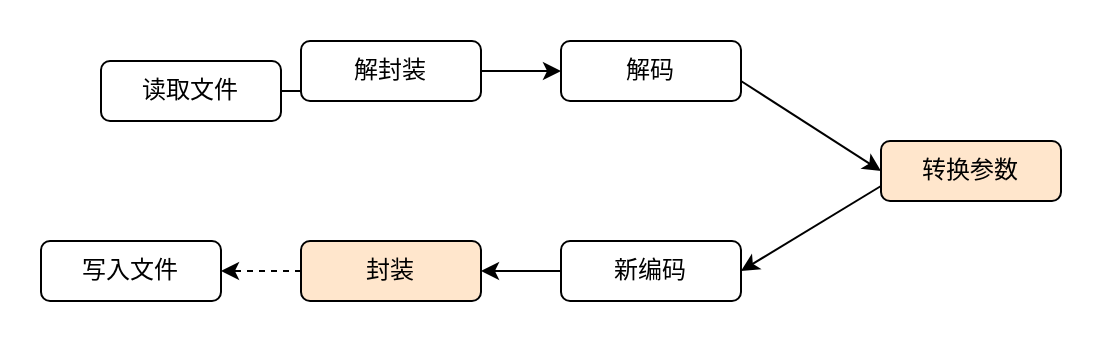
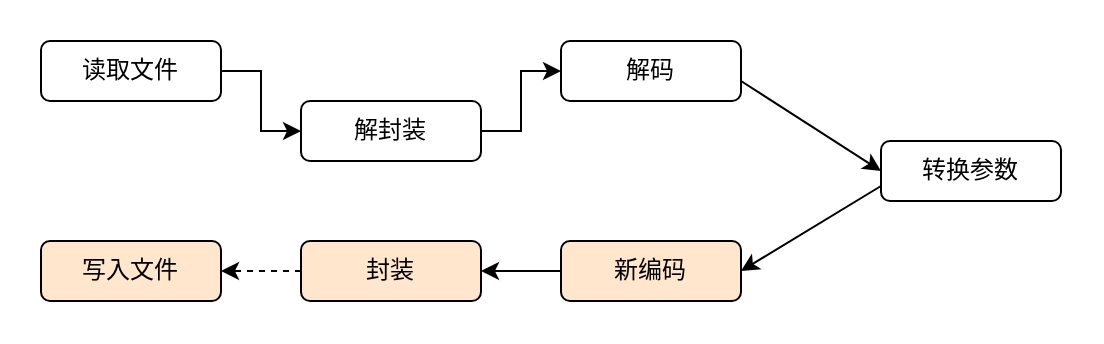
  <mxCell id="0" />
  <mxCell id="1" parent="0" />
  <mxCell id="2" value="" style="edgeStyle=orthogonalEdgeStyle;rounded=0;orthogonalLoop=1;jettySize=auto;html=1;" edge="1" parent="1" source="3" target="5"><mxGeometry relative="1" as="geometry" /></mxCell>
- <mxCell id="3" value="读取文件" style="rounded=1;whiteSpace=wrap;html=1;" vertex="1" parent="1"><mxGeometry x="50" y="30" width="90" height="30" as="geometry" /></mxCell>
+ <mxCell id="3" value="读取文件" style="rounded=1;whiteSpace=wrap;html=1;" vertex="1" parent="1"><mxGeometry x="20" y="20" width="90" height="30" as="geometry" /></mxCell>
  <mxCell id="4" value="" style="edgeStyle=orthogonalEdgeStyle;rounded=0;orthogonalLoop=1;jettySize=auto;html=1;" edge="1" parent="1" source="5" target="6"><mxGeometry relative="1" as="geometry" /></mxCell>
- <mxCell id="5" value="解封装" style="rounded=1;whiteSpace=wrap;html=1;" vertex="1" parent="1"><mxGeometry x="150" y="20" width="90" height="30" as="geometry" /></mxCell>
+ <mxCell id="5" value="解封装" style="rounded=1;whiteSpace=wrap;html=1;" vertex="1" parent="1"><mxGeometry x="150" y="50" width="90" height="30" as="geometry" /></mxCell>
  <mxCell id="6" value="解码" style="rounded=1;whiteSpace=wrap;html=1;" vertex="1" parent="1"><mxGeometry x="280" y="20" width="90" height="30" as="geometry" /></mxCell>
- <mxCell id="7" value="转换参数" style="rounded=1;whiteSpace=wrap;html=1;fillColor=#ffe6cc;" vertex="1" parent="1"><mxGeometry x="440" y="70" width="90" height="30" as="geometry" /></mxCell>
+ <mxCell id="7" value="转换参数" style="rounded=1;whiteSpace=wrap;html=1;" vertex="1" parent="1"><mxGeometry x="440" y="70" width="90" height="30" as="geometry" /></mxCell>
  <mxCell id="8" value="" style="edgeStyle=orthogonalEdgeStyle;rounded=0;orthogonalLoop=1;jettySize=auto;html=1;" edge="1" parent="1" source="9" target="11"><mxGeometry relative="1" as="geometry" /></mxCell>
- <mxCell id="9" value="新编码" style="rounded=1;whiteSpace=wrap;html=1;" vertex="1" parent="1"><mxGeometry x="280" y="120" width="90" height="30" as="geometry" /></mxCell>
+ <mxCell id="9" value="新编码" style="rounded=1;whiteSpace=wrap;html=1;fillColor=#ffe6cc;" vertex="1" parent="1"><mxGeometry x="280" y="120" width="90" height="30" as="geometry" /></mxCell>
  <mxCell id="10" value="" style="edgeStyle=orthogonalEdgeStyle;rounded=0;orthogonalLoop=1;jettySize=auto;html=1;dashed=1;" edge="1" parent="1" source="11" target="12"><mxGeometry relative="1" as="geometry" /></mxCell>
  <mxCell id="11" value="封装" style="rounded=1;whiteSpace=wrap;html=1;fillColor=#ffe6cc;" vertex="1" parent="1"><mxGeometry x="150" y="120" width="90" height="30" as="geometry" /></mxCell>
- <mxCell id="12" value="写入文件" style="rounded=1;whiteSpace=wrap;html=1;" vertex="1" parent="1"><mxGeometry x="20" y="120" width="90" height="30" as="geometry" /></mxCell>
+ <mxCell id="12" value="写入文件" style="rounded=1;whiteSpace=wrap;html=1;fillColor=#ffe6cc;" vertex="1" parent="1"><mxGeometry x="20" y="120" width="90" height="30" as="geometry" /></mxCell>
  <mxCell id="13" value="" style="endArrow=classic;html=1;rounded=0;entryX=0;entryY=0.5;entryDx=0;entryDy=0;" edge="1" parent="1" target="7"><mxGeometry width="50" height="50" relative="1" as="geometry"><mxPoint x="370" y="40" as="sourcePoint" /><mxPoint x="420" y="-10" as="targetPoint" /></mxGeometry></mxCell>
  <mxCell id="14" value="" style="endArrow=classic;html=1;rounded=0;exitX=0;exitY=0.75;exitDx=0;exitDy=0;entryX=1;entryY=0.5;entryDx=0;entryDy=0;" edge="1" parent="1" source="7" target="9"><mxGeometry width="50" height="50" relative="1" as="geometry"><mxPoint x="410" y="180" as="sourcePoint" /><mxPoint x="460" y="130" as="targetPoint" /></mxGeometry></mxCell>
